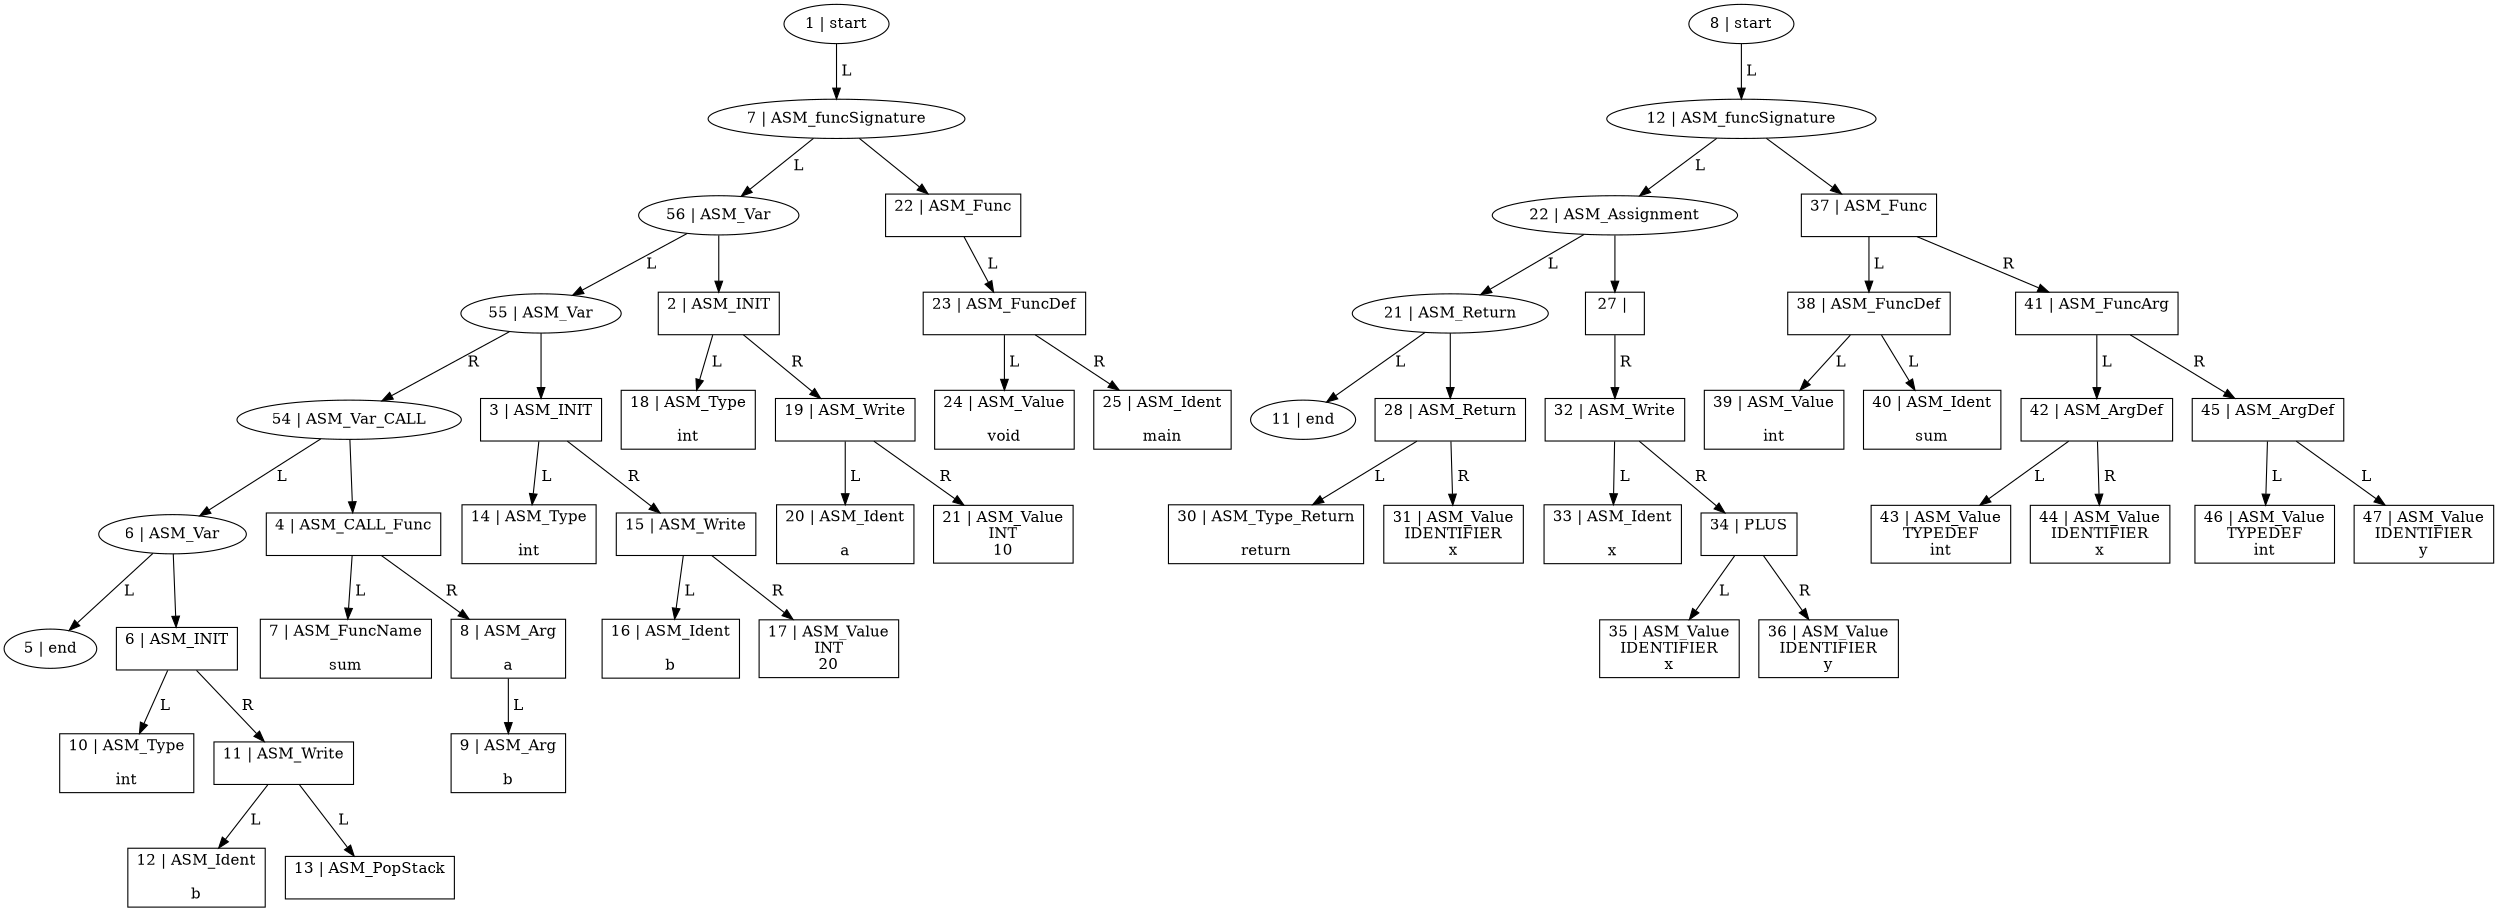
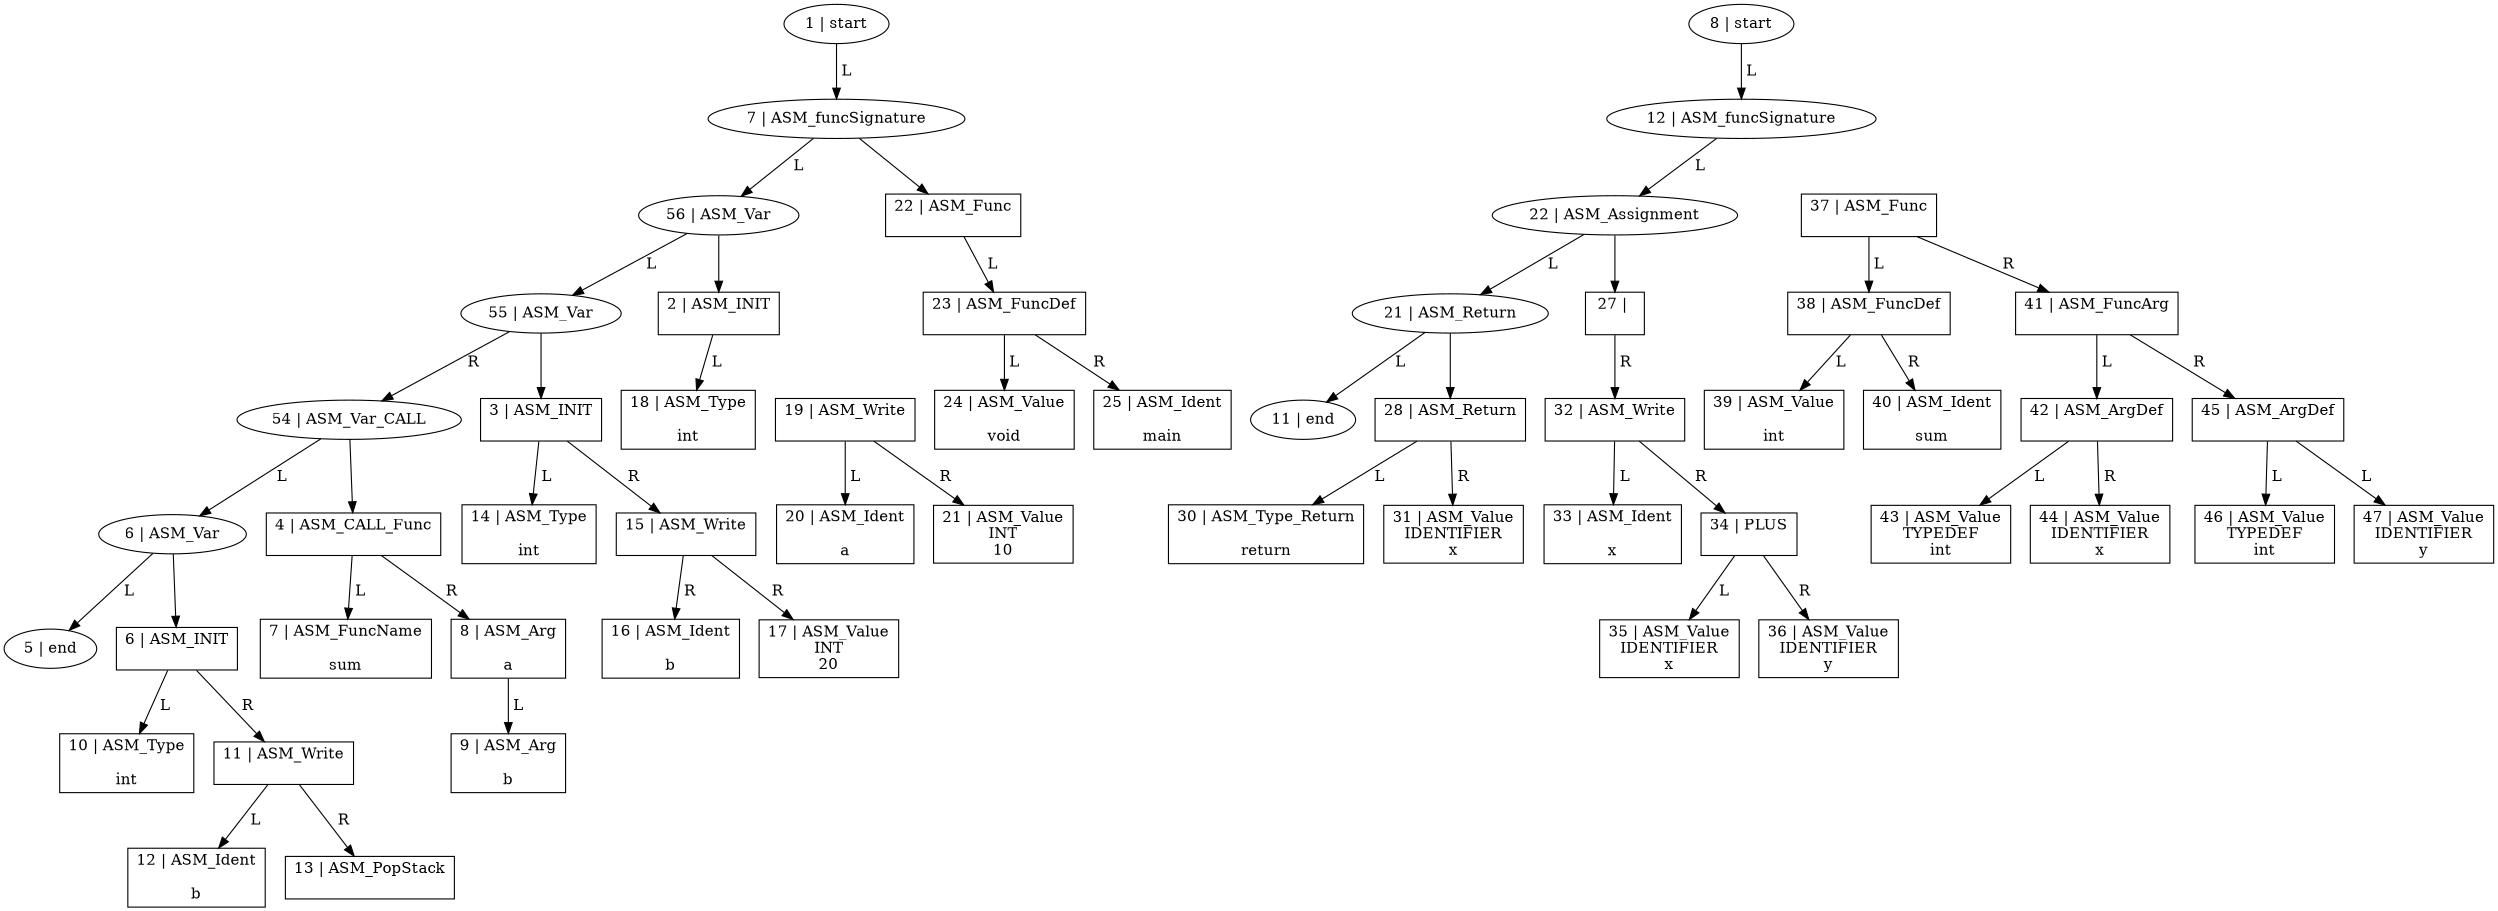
  digraph {
    node [shape=box]
    "1 | start" [shape=ellipse]
    "7 | ASM_funcSignature" [shape=ellipse]
    "56 | ASM_Var" [shape=ellipse]
    "22 | ASM_Func\n\n"
    "55 | ASM_Var" [shape=ellipse]
    "2 | ASM_INIT\n\n"
    "23 | ASM_FuncDef\n\n"
    "54 | ASM_Var_CALL" [shape=ellipse]
    "3 | ASM_INIT\n\n"
    "18 | ASM_Type\n\nint"
    "19 | ASM_Write\n\n"
    "6 | ASM_Var" [shape=ellipse]
    "4 | ASM_CALL_Func\n\n"
    "14 | ASM_Type\n\nint"
    "15 | ASM_Write\n\n"
    "5 | end" [shape=ellipse]
    "6 | ASM_INIT\n\n"
    "7 | ASM_FuncName\n\nsum"
    "8 | ASM_Arg\n\na"
    "10 | ASM_Type\n\nint"
    "11 | ASM_Write\n\n"
    "12 | ASM_Ident\n\nb"
    "13 | ASM_PopStack\n\n"
    "9 | ASM_Arg\n\nb"
    "16 | ASM_Ident\n\nb"
    "17 | ASM_Value\nINT\n20"
    "20 | ASM_Ident\n\na"
    "21 | ASM_Value\nINT\n10"
    "24 | ASM_Value\n\nvoid"
    "25 | ASM_Ident\n\nmain"
    "8 | start" [shape=ellipse]
    "12 | ASM_funcSignature" [shape=ellipse]
    "22 | ASM_Assignment" [shape=ellipse]
    "37 | ASM_Func\n\n"
    "21 | ASM_Return" [shape=ellipse]
    "27 | \n\n"
    "38 | ASM_FuncDef\n\n"
    "41 | ASM_FuncArg\n\n"
    "11 | end" [shape=ellipse]
    "28 | ASM_Return\n\n"
    "32 | ASM_Write\n\n"
    "30 | ASM_Type_Return\n\nreturn"
    "31 | ASM_Value\nIDENTIFIER\nx"
    "33 | ASM_Ident\n\nx"
    "34 | PLUS\n\n"
    "35 | ASM_Value\nIDENTIFIER\nx"
    "36 | ASM_Value\nIDENTIFIER\ny"
    "39 | ASM_Value\n\nint"
    "40 | ASM_Ident\n\nsum"
    "42 | ASM_ArgDef\n\n"
    "45 | ASM_ArgDef\n\n"
    "43 | ASM_Value\nTYPEDEF\nint"
    "44 | ASM_Value\nIDENTIFIER\nx"
    "46 | ASM_Value\nTYPEDEF\nint"
    "47 | ASM_Value\nIDENTIFIER\ny"
    "1 | start" -> "7 | ASM_funcSignature" [label=" L "]
    "7 | ASM_funcSignature" -> "56 | ASM_Var" [label=" L "]
    "7 | ASM_funcSignature" -> "22 | ASM_Func\n\n" [shape=box]
    "56 | ASM_Var" -> "55 | ASM_Var" [label=" L "]
    "56 | ASM_Var" -> "2 | ASM_INIT\n\n" [shape=box]
    "22 | ASM_Func\n\n" -> "23 | ASM_FuncDef\n\n" [label=" L "]
    "55 | ASM_Var" -> "54 | ASM_Var_CALL" [label=" R "]
    "55 | ASM_Var" -> "3 | ASM_INIT\n\n" [shape=box]
    "2 | ASM_INIT\n\n" -> "18 | ASM_Type\n\nint" [label=" L "]
-   "2 | ASM_INIT\n\n" -> "19 | ASM_Write\n\n" [label=" R "]
    "23 | ASM_FuncDef\n\n" -> "24 | ASM_Value\n\nvoid" [label=" L "]
    "23 | ASM_FuncDef\n\n" -> "25 | ASM_Ident\n\nmain" [label=" R "]
    "54 | ASM_Var_CALL" -> "6 | ASM_Var" [label=" L "]
    "54 | ASM_Var_CALL" -> "4 | ASM_CALL_Func\n\n" [shape=box]
    "3 | ASM_INIT\n\n" -> "14 | ASM_Type\n\nint" [label=" L "]
    "3 | ASM_INIT\n\n" -> "15 | ASM_Write\n\n" [label=" R "]
    "19 | ASM_Write\n\n" -> "20 | ASM_Ident\n\na" [label=" L "]
    "19 | ASM_Write\n\n" -> "21 | ASM_Value\nINT\n10" [label=" R "]
    "6 | ASM_Var" -> "5 | end" [label=" L "]
    "6 | ASM_Var" -> "6 | ASM_INIT\n\n" [shape=box]
    "4 | ASM_CALL_Func\n\n" -> "7 | ASM_FuncName\n\nsum" [label=" L "]
    "4 | ASM_CALL_Func\n\n" -> "8 | ASM_Arg\n\na" [label=" R "]
-   "15 | ASM_Write\n\n" -> "16 | ASM_Ident\n\nb" [label=" L "]
+   "15 | ASM_Write\n\n" -> "16 | ASM_Ident\n\nb" [label=" R "]
    "15 | ASM_Write\n\n" -> "17 | ASM_Value\nINT\n20" [label=" R "]
    "6 | ASM_INIT\n\n" -> "10 | ASM_Type\n\nint" [label=" L "]
    "6 | ASM_INIT\n\n" -> "11 | ASM_Write\n\n" [label=" R "]
    "8 | ASM_Arg\n\na" -> "9 | ASM_Arg\n\nb" [label=" L "]
    "11 | ASM_Write\n\n" -> "12 | ASM_Ident\n\nb" [label=" L "]
-   "11 | ASM_Write\n\n" -> "13 | ASM_PopStack\n\n" [label=" L "]
+   "11 | ASM_Write\n\n" -> "13 | ASM_PopStack\n\n" [label=" R "]
    "8 | start" -> "12 | ASM_funcSignature" [label=" L "]
    "12 | ASM_funcSignature" -> "22 | ASM_Assignment" [label=" L "]
-   "12 | ASM_funcSignature" -> "37 | ASM_Func\n\n" [shape=box]
    "22 | ASM_Assignment" -> "21 | ASM_Return" [label=" L "]
    "22 | ASM_Assignment" -> "27 | \n\n" [shape=box]
    "37 | ASM_Func\n\n" -> "38 | ASM_FuncDef\n\n" [label=" L "]
    "37 | ASM_Func\n\n" -> "41 | ASM_FuncArg\n\n" [label=" R "]
    "21 | ASM_Return" -> "11 | end" [label=" L "]
    "21 | ASM_Return" -> "28 | ASM_Return\n\n" [shape=box]
    "27 | \n\n" -> "32 | ASM_Write\n\n" [label=" R "]
    "38 | ASM_FuncDef\n\n" -> "39 | ASM_Value\n\nint" [label=" L "]
-   "38 | ASM_FuncDef\n\n" -> "40 | ASM_Ident\n\nsum" [label=" L "]
+   "38 | ASM_FuncDef\n\n" -> "40 | ASM_Ident\n\nsum" [label=" R "]
    "41 | ASM_FuncArg\n\n" -> "42 | ASM_ArgDef\n\n" [label=" L "]
    "41 | ASM_FuncArg\n\n" -> "45 | ASM_ArgDef\n\n" [label=" R "]
    "28 | ASM_Return\n\n" -> "30 | ASM_Type_Return\n\nreturn" [label=" L "]
    "28 | ASM_Return\n\n" -> "31 | ASM_Value\nIDENTIFIER\nx" [label=" R "]
    "32 | ASM_Write\n\n" -> "33 | ASM_Ident\n\nx" [label=" L "]
    "32 | ASM_Write\n\n" -> "34 | PLUS\n\n" [label=" R "]
    "34 | PLUS\n\n" -> "35 | ASM_Value\nIDENTIFIER\nx" [label=" L "]
    "34 | PLUS\n\n" -> "36 | ASM_Value\nIDENTIFIER\ny" [label=" R "]
    "42 | ASM_ArgDef\n\n" -> "43 | ASM_Value\nTYPEDEF\nint" [label=" L "]
    "42 | ASM_ArgDef\n\n" -> "44 | ASM_Value\nIDENTIFIER\nx" [label=" R "]
    "45 | ASM_ArgDef\n\n" -> "46 | ASM_Value\nTYPEDEF\nint" [label=" L "]
    "45 | ASM_ArgDef\n\n" -> "47 | ASM_Value\nIDENTIFIER\ny" [label=" L "]
  }
